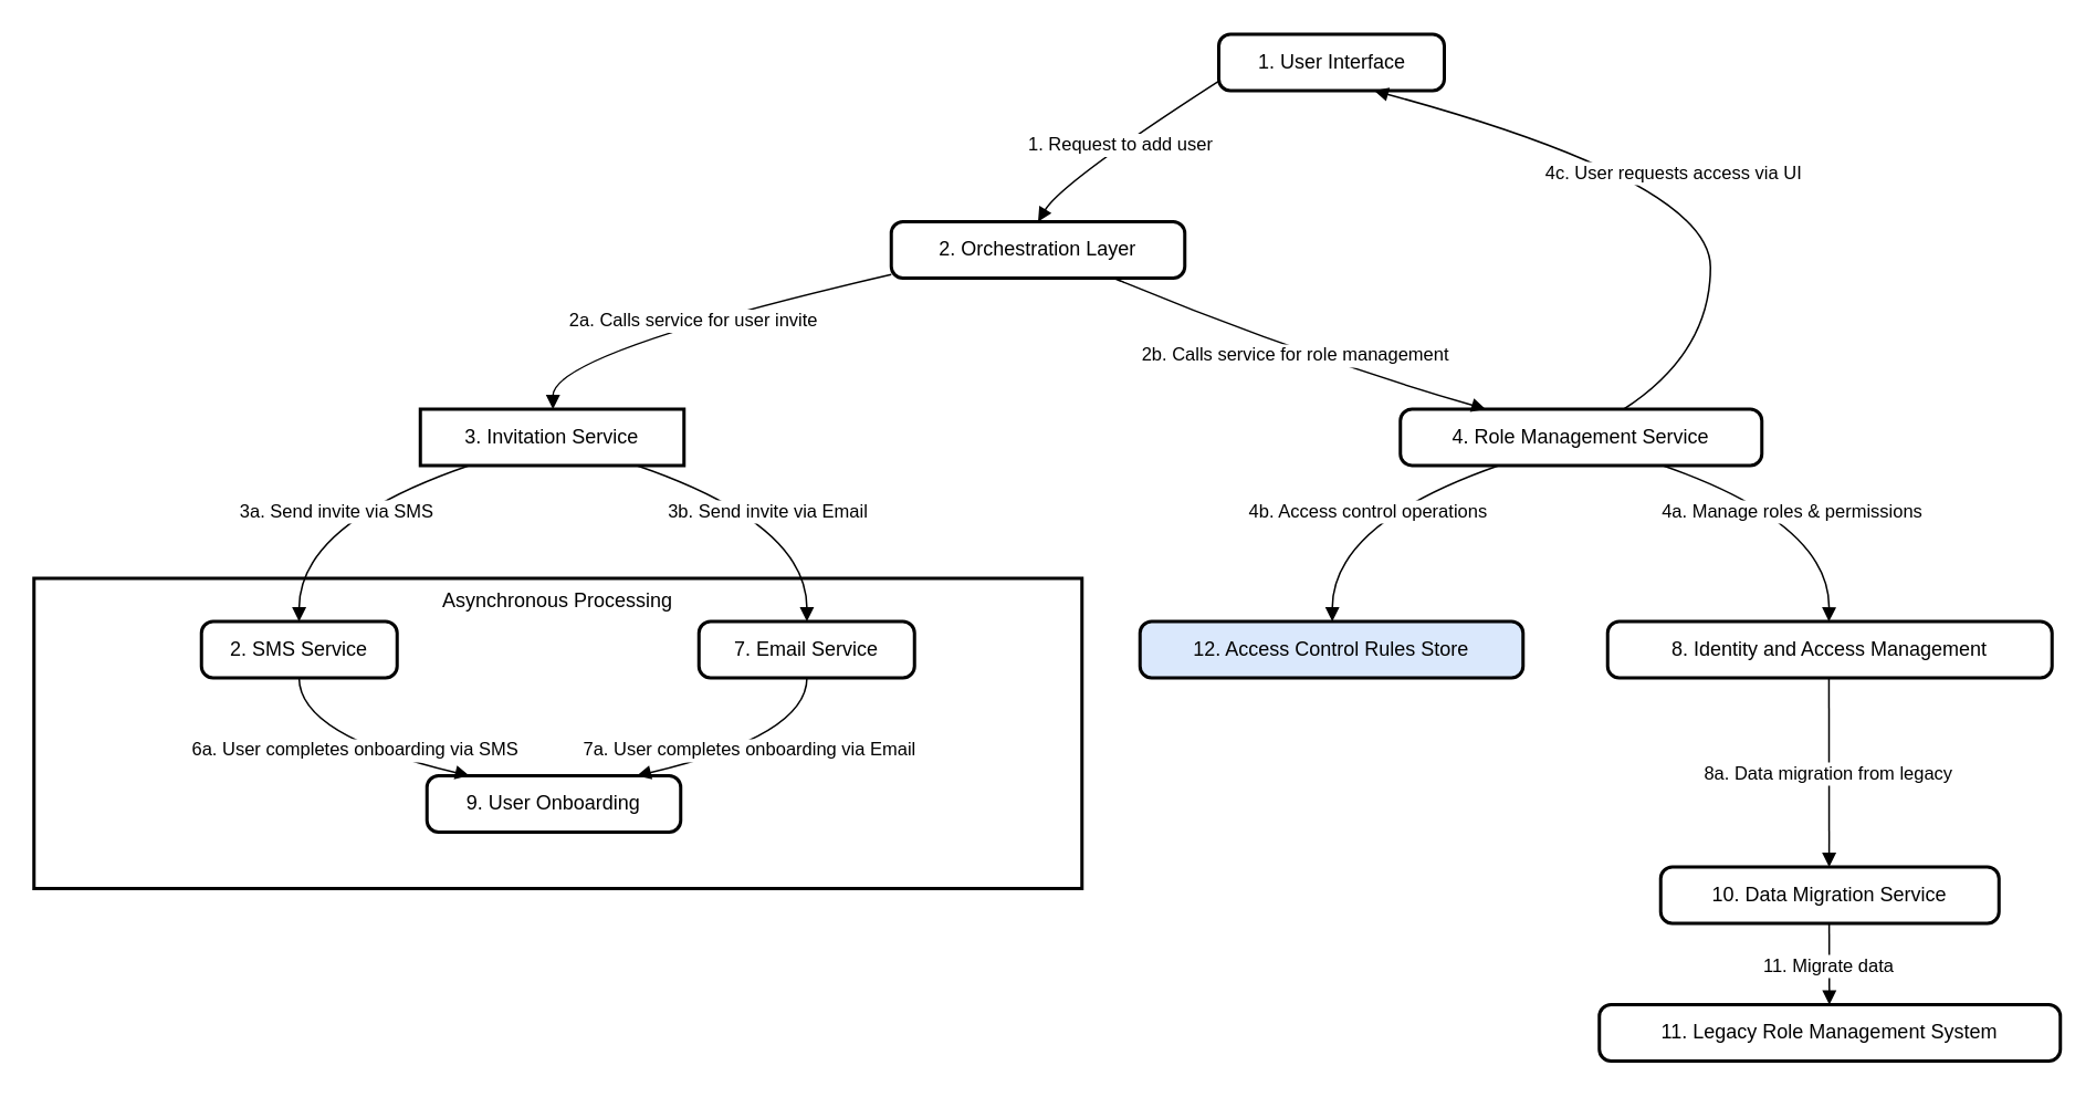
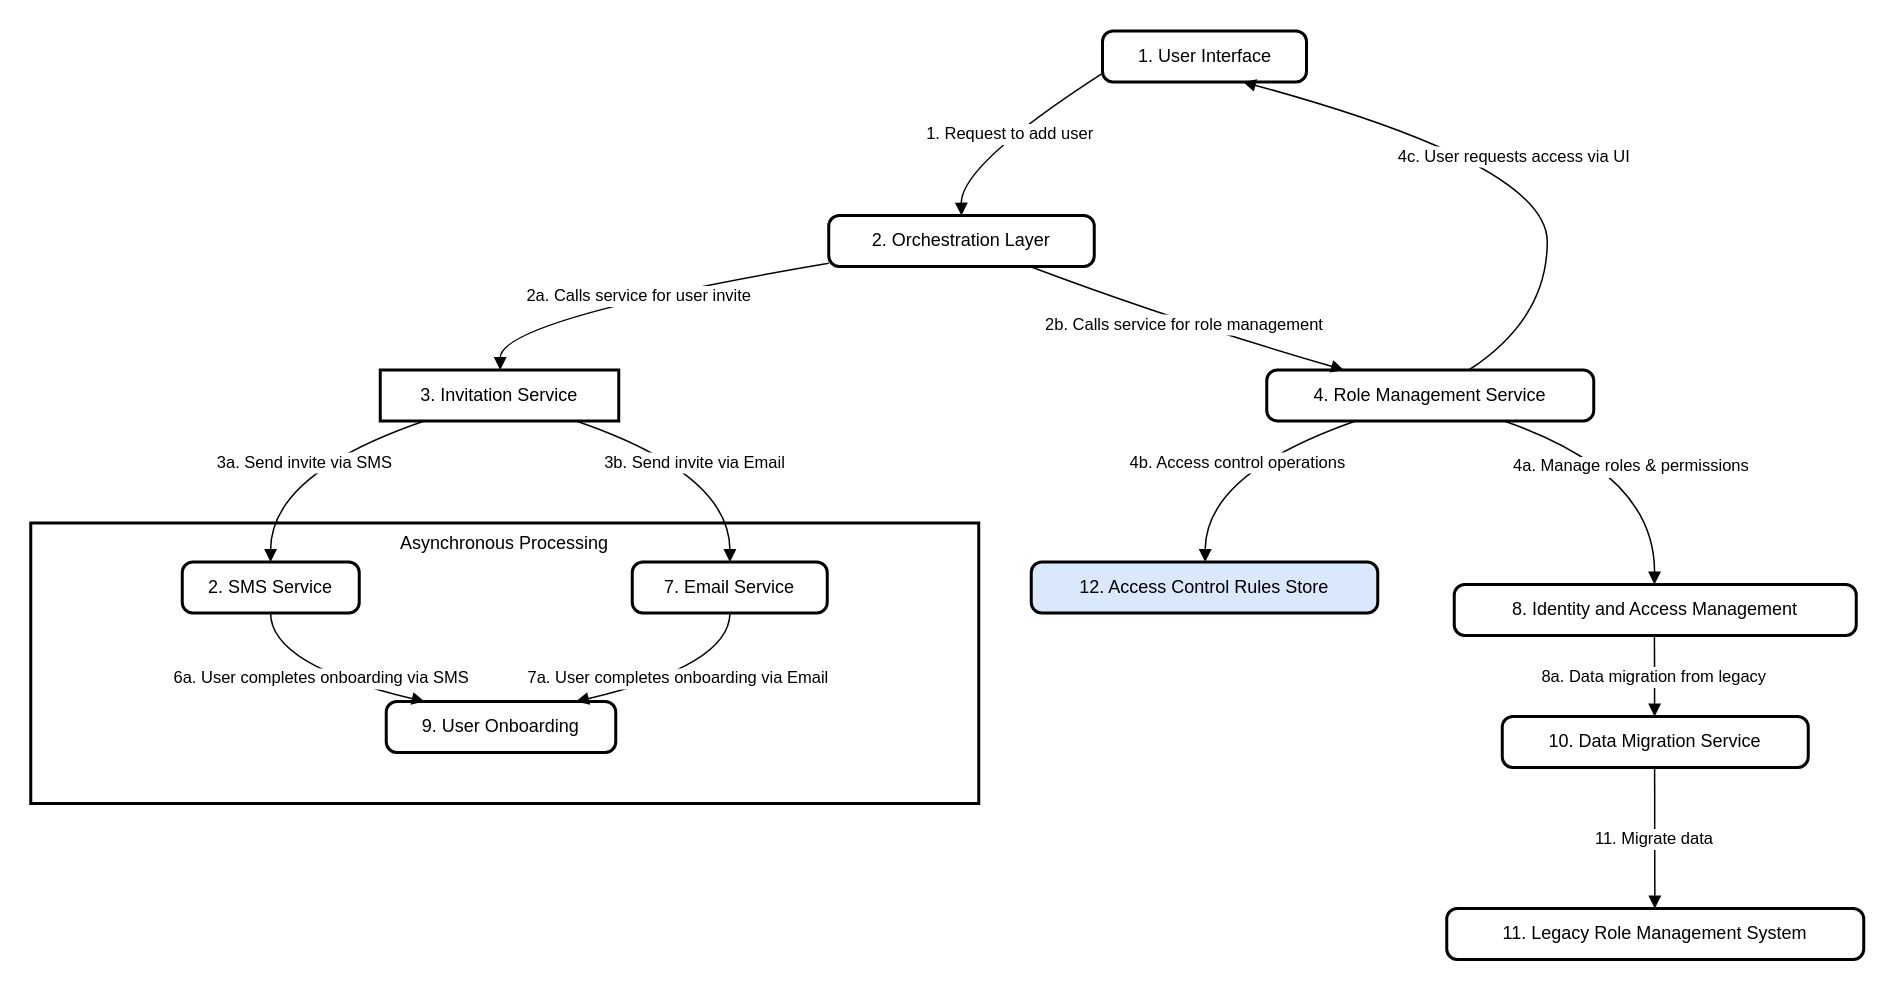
  <mxCell id="0" />
  <mxCell id="1" parent="0" />
  <mxCell id="2" value="Asynchronous Processing" style="whiteSpace=wrap;strokeWidth=2;verticalAlign=top;" vertex="1" parent="1"><mxGeometry x="20" y="348" width="632" height="187" as="geometry" /></mxCell>
  <mxCell id="3" value="2. SMS Service" style="rounded=1;absoluteArcSize=1;arcSize=14;whiteSpace=wrap;strokeWidth=2;" vertex="1" parent="1"><mxGeometry x="121" y="374" width="118" height="34" as="geometry" /></mxCell>
  <mxCell id="4" value="7. Email Service" style="rounded=1;absoluteArcSize=1;arcSize=14;whiteSpace=wrap;strokeWidth=2;" vertex="1" parent="1"><mxGeometry x="421" y="374" width="130" height="34" as="geometry" /></mxCell>
  <mxCell id="5" value="9. User Onboarding" style="rounded=1;absoluteArcSize=1;arcSize=14;whiteSpace=wrap;strokeWidth=2;" vertex="1" parent="1"><mxGeometry x="257" y="467" width="153" height="34" as="geometry" /></mxCell>
  <mxCell id="6" value="1. User Interface" style="rounded=1;absoluteArcSize=1;arcSize=14;whiteSpace=wrap;strokeWidth=2;" vertex="1" parent="1"><mxGeometry x="734.5" y="20" width="136" height="34" as="geometry" /></mxCell>
- <mxCell id="7" value="2. Orchestration Layer" style="rounded=1;absoluteArcSize=1;arcSize=14;whiteSpace=wrap;strokeWidth=2;" vertex="1" parent="1"><mxGeometry x="537" y="133" width="177" height="34" as="geometry" /></mxCell>
+ <mxCell id="7" value="2. Orchestration Layer" style="rounded=1;absoluteArcSize=1;arcSize=14;whiteSpace=wrap;strokeWidth=2;" vertex="1" parent="1"><mxGeometry x="552" y="143" width="177" height="34" as="geometry" /></mxCell>
  <mxCell id="8" value="3. Invitation Service" style="absoluteArcSize=1;arcSize=14;whiteSpace=wrap;strokeWidth=2;rounded=0;" vertex="1" parent="1"><mxGeometry x="253" y="246" width="159" height="34" as="geometry" /></mxCell>
  <mxCell id="9" value="4. Role Management Service" style="rounded=1;absoluteArcSize=1;arcSize=14;whiteSpace=wrap;strokeWidth=2;" vertex="1" parent="1"><mxGeometry x="844" y="246" width="218" height="34" as="geometry" /></mxCell>
- <mxCell id="10" value="8. Identity and Access Management" style="rounded=1;absoluteArcSize=1;arcSize=14;whiteSpace=wrap;strokeWidth=2;" vertex="1" parent="1"><mxGeometry x="969" y="374" width="268" height="34" as="geometry" /></mxCell>
- <mxCell id="11" value="10. Data Migration Service" style="rounded=1;absoluteArcSize=1;arcSize=14;whiteSpace=wrap;strokeWidth=2;" vertex="1" parent="1"><mxGeometry x="1001" y="522" width="204" height="34" as="geometry" /></mxCell>
+ <mxCell id="10" value="8. Identity and Access Management" style="rounded=1;absoluteArcSize=1;arcSize=14;whiteSpace=wrap;strokeWidth=2;" vertex="1" parent="1"><mxGeometry x="969" y="389" width="268" height="34" as="geometry" /></mxCell>
+ <mxCell id="11" value="10. Data Migration Service" style="rounded=1;absoluteArcSize=1;arcSize=14;whiteSpace=wrap;strokeWidth=2;" vertex="1" parent="1"><mxGeometry x="1001" y="477" width="204" height="34" as="geometry" /></mxCell>
  <mxCell id="12" value="11. Legacy Role Management System" style="rounded=1;absoluteArcSize=1;arcSize=14;whiteSpace=wrap;strokeWidth=2;" vertex="1" parent="1"><mxGeometry x="964" y="605" width="278" height="34" as="geometry" /></mxCell>
  <mxCell id="13" value="12. Access Control Rules Store" style="rounded=1;absoluteArcSize=1;arcSize=14;whiteSpace=wrap;strokeWidth=2;fillColor=#dae8fc;" vertex="1" parent="1"><mxGeometry x="687" y="374" width="231" height="34" as="geometry" /></mxCell>
  <mxCell id="14" value="1. Request to add user" style="curved=1;startArrow=none;endArrow=block;exitX=-0.003;exitY=0.831;entryX=0.5;entryY=0;rounded=0;" edge="1" parent="1" source="6" target="7"><mxGeometry relative="1" as="geometry"><Array as="points"><mxPoint x="640" y="109" /></Array></mxGeometry></mxCell>
  <mxCell id="15" value="2a. Calls service for user invite" style="curved=1;startArrow=none;endArrow=block;exitX=-0.0;exitY=0.936;entryX=0.503;entryY=0;rounded=0;" edge="1" parent="1" source="7" target="8"><mxGeometry relative="1" as="geometry"><Array as="points"><mxPoint x="333" y="212" /></Array></mxGeometry></mxCell>
  <mxCell id="16" value="2b. Calls service for role management" style="curved=1;startArrow=none;endArrow=block;exitX=0.758;exitY=1;entryX=0.236;entryY=0;rounded=0;" edge="1" parent="1" source="7" target="9"><mxGeometry relative="1" as="geometry"><Array as="points"><mxPoint x="779" y="212" /></Array></mxGeometry></mxCell>
  <mxCell id="17" value="3a. Send invite via SMS" style="curved=1;startArrow=none;endArrow=block;exitX=0.185;exitY=1;entryX=0.499;entryY=0;rounded=0;" edge="1" parent="1" source="8" target="3"><mxGeometry relative="1" as="geometry"><Array as="points"><mxPoint x="180" y="315" /></Array></mxGeometry></mxCell>
  <mxCell id="18" value="3b. Send invite via Email" style="curved=1;startArrow=none;endArrow=block;exitX=0.821;exitY=1;entryX=0.501;entryY=0;rounded=0;" edge="1" parent="1" source="8" target="4"><mxGeometry relative="1" as="geometry"><Array as="points"><mxPoint x="486" y="315" /></Array></mxGeometry></mxCell>
  <mxCell id="19" value="6a. User completes onboarding via SMS" style="curved=1;startArrow=none;endArrow=block;exitX=0.499;exitY=1;entryX=0.167;entryY=0;rounded=0;" edge="1" parent="1" source="3" target="5"><mxGeometry relative="1" as="geometry"><Array as="points"><mxPoint x="180" y="443" /></Array></mxGeometry></mxCell>
  <mxCell id="20" value="7a. User completes onboarding via Email" style="curved=1;startArrow=none;endArrow=block;exitX=0.501;exitY=1;entryX=0.827;entryY=0;rounded=0;" edge="1" parent="1" source="4" target="5"><mxGeometry relative="1" as="geometry"><Array as="points"><mxPoint x="486" y="443" /></Array></mxGeometry></mxCell>
  <mxCell id="21" value="4a. Manage roles &amp; permissions" style="curved=1;startArrow=none;endArrow=block;exitX=0.726;exitY=1;entryX=0.498;entryY=0;rounded=0;" edge="1" parent="1" source="9" target="10"><mxGeometry relative="1" as="geometry"><Array as="points"><mxPoint x="1103" y="315" /></Array></mxGeometry></mxCell>
  <mxCell id="22" value="8a. Data migration from legacy" style="curved=1;startArrow=none;endArrow=block;exitX=0.498;exitY=1;entryX=0.498;entryY=0;rounded=0;" edge="1" parent="1" source="10" target="11"><mxGeometry relative="1" as="geometry"><Array as="points" /></mxGeometry></mxCell>
  <mxCell id="23" value="11. Migrate data" style="curved=1;startArrow=none;endArrow=block;exitX=0.498;exitY=1;entryX=0.499;entryY=0;rounded=0;" edge="1" parent="1" source="11" target="12"><mxGeometry relative="1" as="geometry"><Array as="points" /></mxGeometry></mxCell>
  <mxCell id="24" value="4b. Access control operations" style="curved=1;startArrow=none;endArrow=block;exitX=0.272;exitY=1;entryX=0.502;entryY=0;rounded=0;" edge="1" parent="1" source="9" target="13"><mxGeometry relative="1" as="geometry"><Array as="points"><mxPoint x="803" y="315" /></Array></mxGeometry></mxCell>
  <mxCell id="25" value="4c. User requests access via UI" style="curved=1;startArrow=none;endArrow=block;exitX=0.618;exitY=0;entryX=0.689;entryY=1;rounded=0;" edge="1" parent="1" source="9" target="6"><mxGeometry relative="1" as="geometry"><Array as="points"><mxPoint x="1031" y="212" /><mxPoint x="1031" y="109" /></Array></mxGeometry></mxCell>
